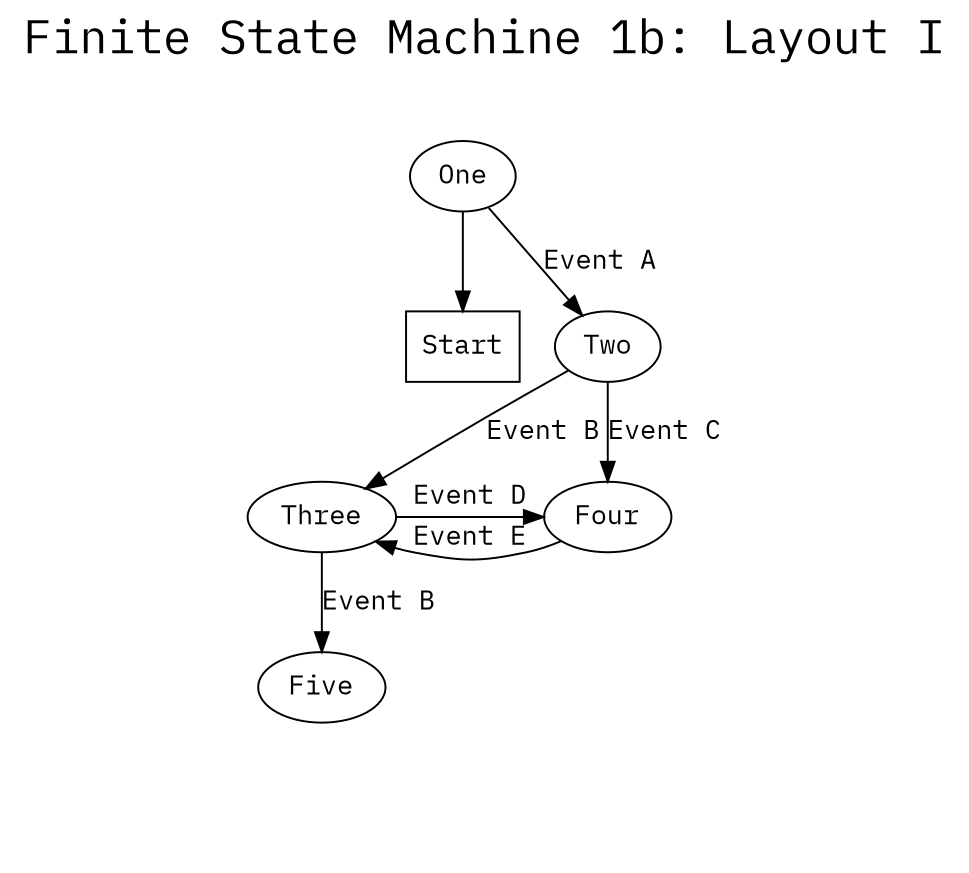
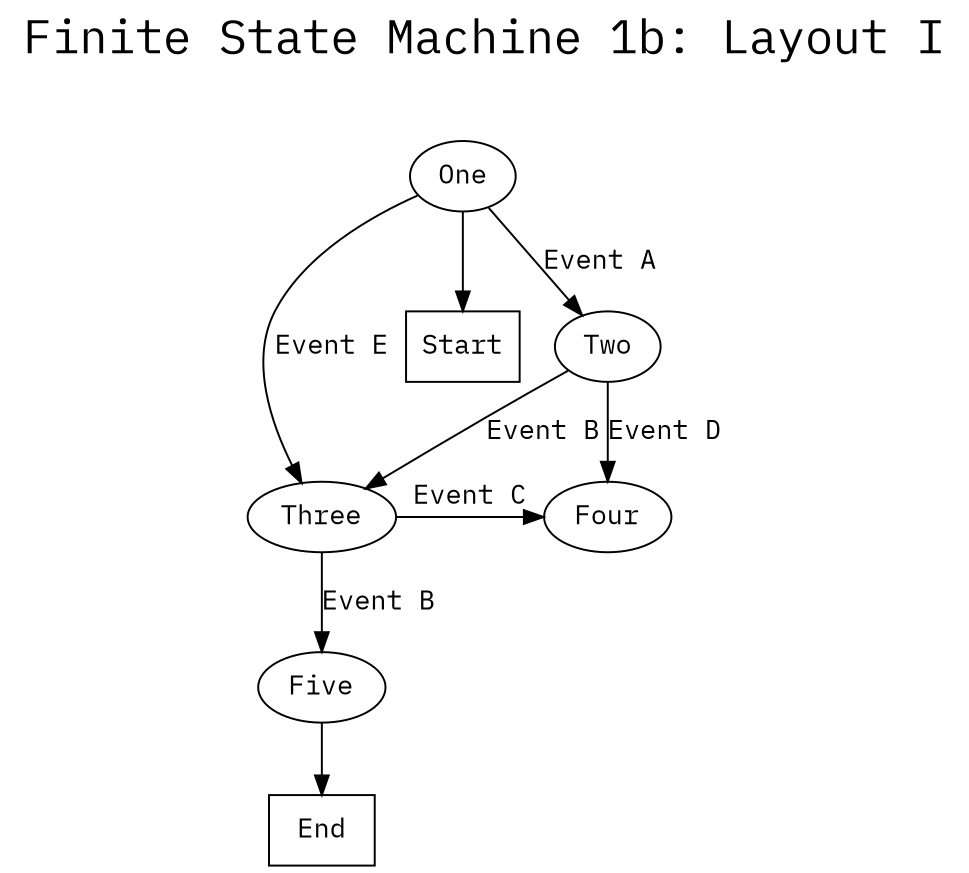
  digraph {
    fontname="IBM Plex Mono"
    fontsize=24
    label="Finite State Machine 1b: Layout I"
    labelloc=t
    node [fontname="IBM Plex Mono"]
    edge [fontname="IBM Plex Mono"]
    Three
    Four
    Five
+   End [shape=box]
    Start [shape=box]
    One
    Two
    subgraph sub_1 {
      penwidth=0
      subgraph sub_2 {
        penwidth=0
        rank=same
        Three
        Four
      }
    }
-   Three -> Four [label="Event D"]
+   Three -> Four [label="Event C"]
    Three -> Five [label="Event B"]
-   Four -> Three [label="Event E"]
+   One -> Three [label="Event E"]
+   Five -> End
    One -> Start
    One -> Two [label="Event A"]
    Two -> Three [label="Event B"]
-   Two -> Four [label="Event C"]
+   Two -> Four [label="Event D"]
  }
